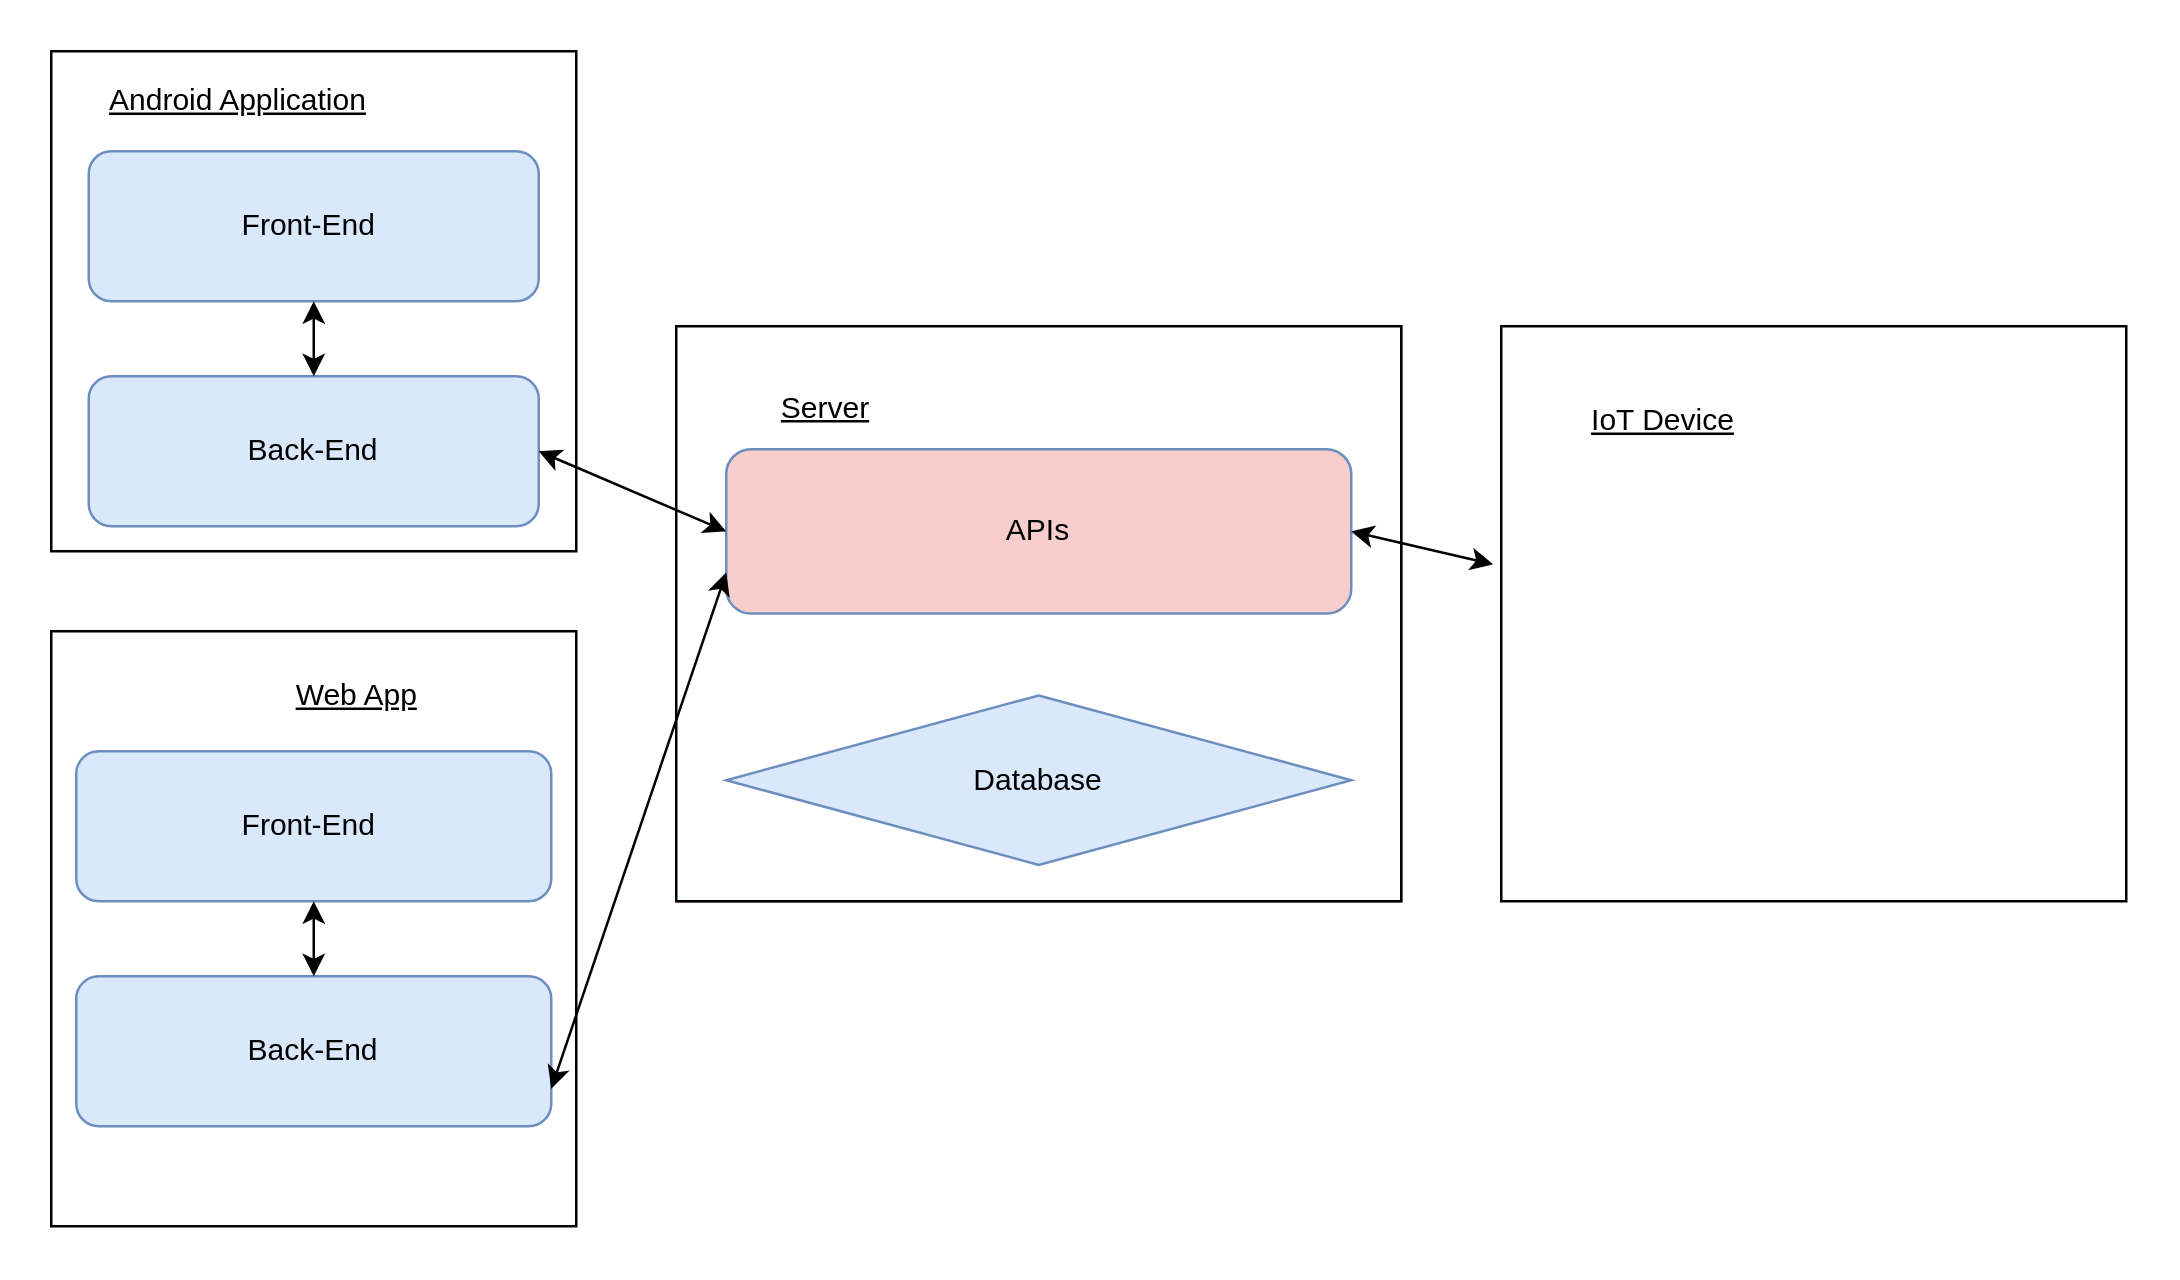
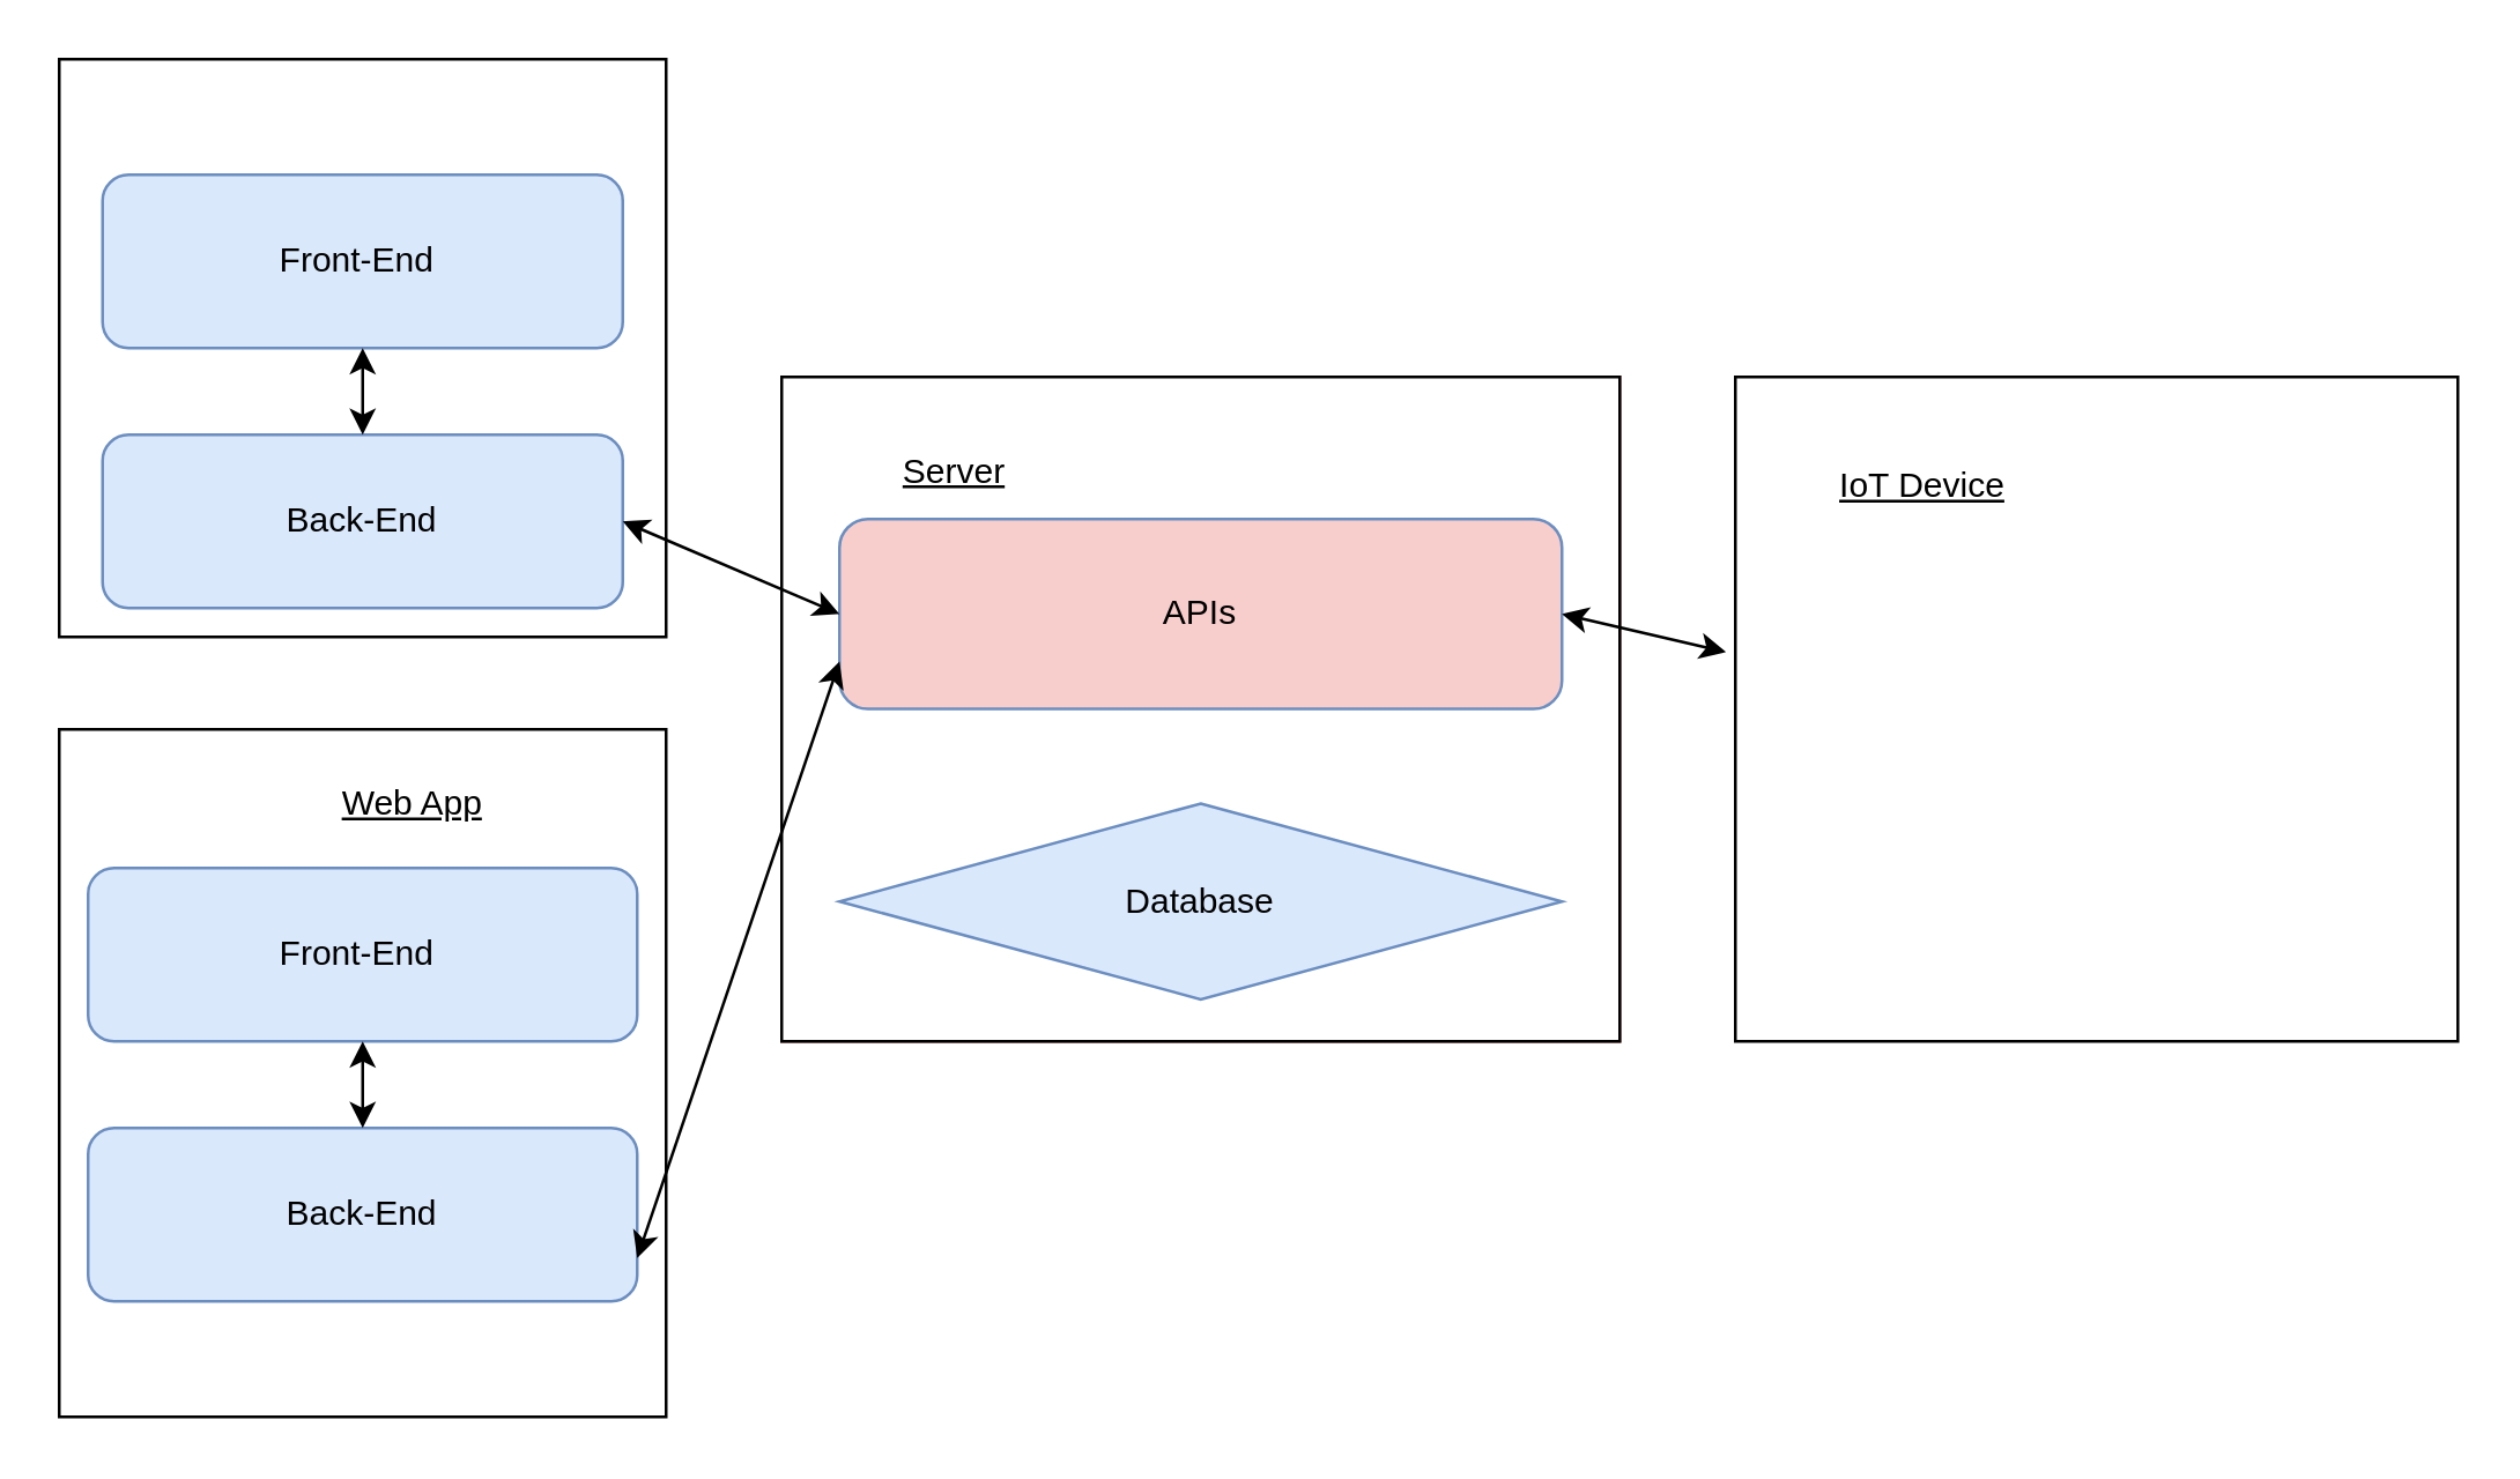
  <mxCell id="0" />
  <mxCell id="1" parent="0" />
  <mxCell id="2" value="" style="group;fillColor=#7582F8;strokeColor=#b85450;" parent="1" vertex="1" connectable="0"><mxGeometry x="270" y="130" width="290" height="230" as="geometry" /></mxCell>
  <mxCell id="3" value="" style="rounded=0;whiteSpace=wrap;html=1;" parent="2" vertex="1"><mxGeometry width="290" height="230" as="geometry" /></mxCell>
  <mxCell id="4" value="&lt;u&gt;Server&lt;/u&gt;" style="text;html=1;strokeColor=none;fillColor=none;align=center;verticalAlign=middle;whiteSpace=wrap;rounded=0;" parent="2" vertex="1"><mxGeometry x="20" y="16.429" width="80" height="32.857" as="geometry" /></mxCell>
  <mxCell id="5" value="APIs" style="rounded=1;whiteSpace=wrap;html=1;fillColor=#f8cecc;strokeColor=#6c8ebf;" parent="2" vertex="1"><mxGeometry x="20" y="49.214" width="250" height="65.714" as="geometry" /></mxCell>
  <mxCell id="6" value="Database" style="rhombus;whiteSpace=wrap;html=1;fillColor=#dae8fc;strokeColor=#6c8ebf;" parent="2" vertex="1"><mxGeometry x="20" y="147.684" width="250" height="67.789" as="geometry" /></mxCell>
  <mxCell id="7" value="" style="rounded=0;whiteSpace=wrap;html=1;" parent="1" vertex="1"><mxGeometry x="20" y="252" width="210" height="238" as="geometry" /></mxCell>
  <mxCell id="8" value="&lt;u&gt;Web App&lt;/u&gt;" style="text;html=1;strokeColor=none;fillColor=none;align=center;verticalAlign=middle;whiteSpace=wrap;rounded=0;" parent="1" vertex="1"><mxGeometry x="105" y="268" width="75" height="20" as="geometry" /></mxCell>
  <mxCell id="9" value="" style="group" parent="1" vertex="1" connectable="0"><mxGeometry x="20" y="20" width="210" height="200" as="geometry" /></mxCell>
  <mxCell id="10" value="" style="rounded=0;whiteSpace=wrap;html=1;" parent="9" vertex="1"><mxGeometry width="210" height="200" as="geometry" /></mxCell>
- <mxCell id="11" value="&lt;u&gt;Android Application&lt;/u&gt;" style="text;html=1;strokeColor=none;fillColor=none;align=center;verticalAlign=middle;whiteSpace=wrap;rounded=0;" parent="9" vertex="1"><mxGeometry x="10" y="10" width="130" height="20" as="geometry" /></mxCell>
  <mxCell id="12" value="Front-End&amp;nbsp;" style="rounded=1;whiteSpace=wrap;html=1;fillColor=#dae8fc;strokeColor=#6c8ebf;" parent="9" vertex="1"><mxGeometry x="15" y="40" width="180" height="60" as="geometry" /></mxCell>
  <mxCell id="13" value="Back-End" style="rounded=1;whiteSpace=wrap;html=1;fillColor=#dae8fc;strokeColor=#6c8ebf;" parent="9" vertex="1"><mxGeometry x="15" y="130" width="180" height="60" as="geometry" /></mxCell>
  <mxCell id="14" value="" style="endArrow=classic;startArrow=classic;html=1;entryX=0.5;entryY=1;entryDx=0;entryDy=0;exitX=0.5;exitY=0;exitDx=0;exitDy=0;" parent="9" source="13" target="12" edge="1"><mxGeometry width="50" height="50" relative="1" as="geometry"><mxPoint x="40" y="220" as="sourcePoint" /><mxPoint x="90" y="170" as="targetPoint" /></mxGeometry></mxCell>
  <mxCell id="15" value="Front-End&amp;nbsp;" style="rounded=1;whiteSpace=wrap;html=1;fillColor=#dae8fc;strokeColor=#6c8ebf;" parent="1" vertex="1"><mxGeometry x="30" y="300" width="190" height="60" as="geometry" /></mxCell>
  <mxCell id="16" value="Back-End" style="rounded=1;whiteSpace=wrap;html=1;fillColor=#dae8fc;strokeColor=#6c8ebf;" parent="1" vertex="1"><mxGeometry x="30" y="390" width="190" height="60" as="geometry" /></mxCell>
  <mxCell id="17" value="" style="endArrow=classic;startArrow=classic;html=1;exitX=1;exitY=0.75;exitDx=0;exitDy=0;entryX=0;entryY=0.75;entryDx=0;entryDy=0;" parent="1" source="16" target="5" edge="1"><mxGeometry width="50" height="50" relative="1" as="geometry"><mxPoint x="290" y="450" as="sourcePoint" /><mxPoint x="340" y="400" as="targetPoint" /></mxGeometry></mxCell>
  <mxCell id="18" value="" style="rounded=0;whiteSpace=wrap;html=1;" parent="1" vertex="1"><mxGeometry x="600" y="130" width="250" height="230" as="geometry" /></mxCell>
  <mxCell id="19" value="&lt;u&gt;IoT Device&lt;/u&gt;" style="text;html=1;strokeColor=none;fillColor=none;align=center;verticalAlign=middle;whiteSpace=wrap;rounded=0;" parent="1" vertex="1"><mxGeometry x="620" y="158" width="90" height="20" as="geometry" /></mxCell>
  <mxCell id="20" value="" style="endArrow=classic;startArrow=classic;html=1;entryX=-0.013;entryY=0.414;entryDx=0;entryDy=0;entryPerimeter=0;exitX=1;exitY=0.5;exitDx=0;exitDy=0;" parent="1" source="5" target="18" edge="1"><mxGeometry width="50" height="50" relative="1" as="geometry"><mxPoint x="560" y="440" as="sourcePoint" /><mxPoint x="610" y="390" as="targetPoint" /></mxGeometry></mxCell>
  <mxCell id="21" value="" style="endArrow=classic;startArrow=classic;html=1;entryX=0;entryY=0.5;entryDx=0;entryDy=0;exitX=1;exitY=0.5;exitDx=0;exitDy=0;" parent="1" source="13" target="5" edge="1"><mxGeometry width="50" height="50" relative="1" as="geometry"><mxPoint x="100" y="310" as="sourcePoint" /><mxPoint x="150" y="260" as="targetPoint" /></mxGeometry></mxCell>
  <mxCell id="22" value="" style="endArrow=classic;startArrow=classic;html=1;entryX=0.5;entryY=1;entryDx=0;entryDy=0;exitX=0.5;exitY=0;exitDx=0;exitDy=0;" parent="1" source="16" target="15" edge="1"><mxGeometry width="50" height="50" relative="1" as="geometry"><mxPoint x="80" y="420" as="sourcePoint" /><mxPoint x="130" y="370" as="targetPoint" /></mxGeometry></mxCell>
